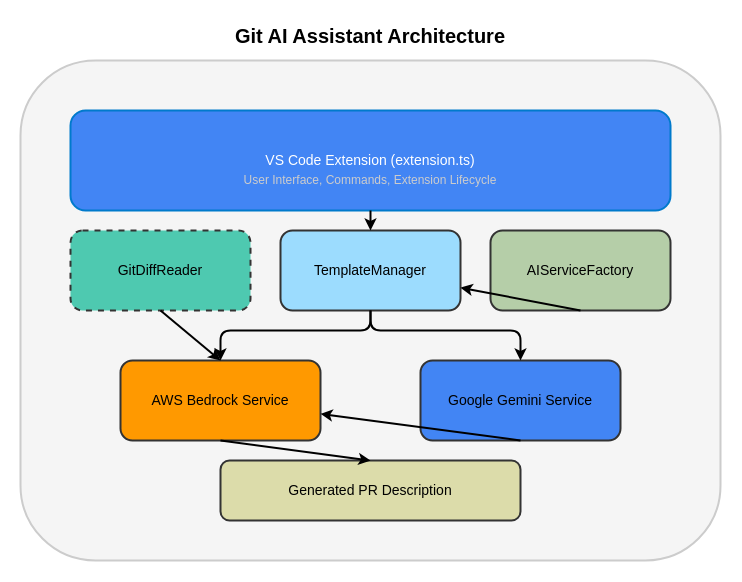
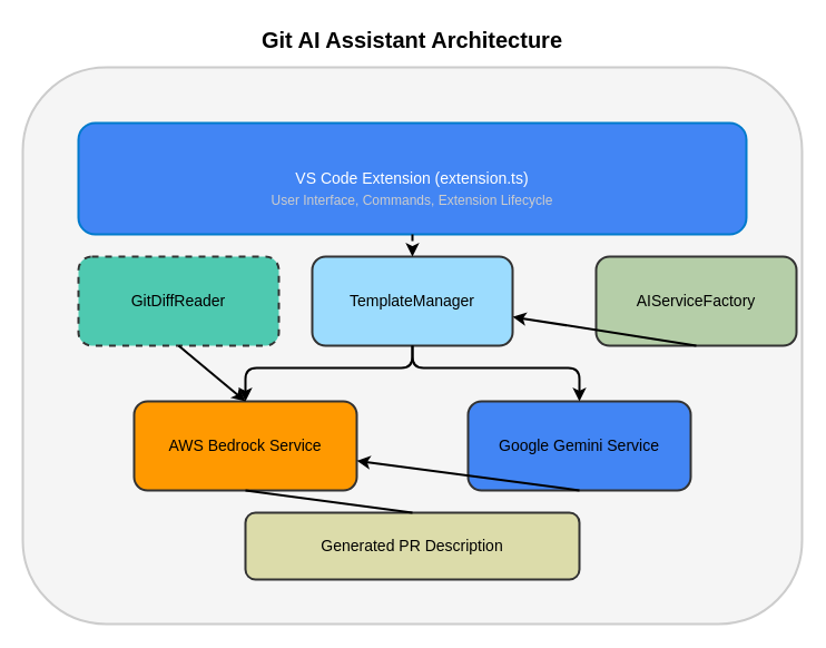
  <mxCell id="0" />
  <mxCell id="1" parent="0" />
  <mxCell id="2" value="" style="rounded=1;whiteSpace=wrap;html=1;fillColor=#F5F5F5;strokeColor=#CCCCCC;strokeWidth=2;" vertex="1" parent="1"><mxGeometry x="20" y="60" width="700" height="500" as="geometry" /></mxCell>
  <mxCell id="3" value="Git AI Assistant Architecture" style="text;html=1;strokeColor=none;fillColor=none;align=center;verticalAlign=middle;whiteSpace=wrap;rounded=0;fontSize=20;fontStyle=1;" vertex="1" parent="1"><mxGeometry x="220" y="20" width="300" height="30" as="geometry" /></mxCell>
  <mxCell id="4" value="VS Code Extension (extension.ts)" style="rounded=1;whiteSpace=wrap;html=1;fillColor=#4285f4;strokeColor=#007ACC;strokeWidth=2;fontColor=#FFFFFF;fontSize=14;align=center;" vertex="1" parent="1"><mxGeometry x="70" y="110" width="600" height="100" as="geometry" /></mxCell>
  <mxCell id="5" value="User Interface, Commands, Extension Lifecycle" style="text;html=1;strokeColor=none;fillColor=none;align=center;verticalAlign=middle;whiteSpace=wrap;rounded=0;fontSize=12;fontColor=#CCCCCC;" vertex="1" parent="1"><mxGeometry x="170" y="170" width="400" height="20" as="geometry" /></mxCell>
  <mxCell id="6" value="GitDiffReader" style="rounded=1;whiteSpace=wrap;html=1;fillColor=#4EC9B0;strokeColor=#333333;strokeWidth=2;fontSize=14;dashed=1;" vertex="1" parent="1"><mxGeometry x="70" y="230" width="180" height="80" as="geometry" /></mxCell>
  <mxCell id="7" value="TemplateManager" style="rounded=1;whiteSpace=wrap;html=1;fillColor=#9CDCFE;strokeColor=#333333;strokeWidth=2;fontSize=14;" vertex="1" parent="1"><mxGeometry x="280" y="230" width="180" height="80" as="geometry" /></mxCell>
- <mxCell id="8" value="AIServiceFactory" style="rounded=1;whiteSpace=wrap;html=1;fillColor=#B5CEA8;strokeColor=#333333;strokeWidth=2;fontSize=14;" vertex="1" parent="1"><mxGeometry x="490" y="230" width="180" height="80" as="geometry" /></mxCell>
+ <mxCell id="8" value="AIServiceFactory" style="rounded=1;whiteSpace=wrap;html=1;fillColor=#B5CEA8;strokeColor=#333333;strokeWidth=2;fontSize=14;" vertex="1" parent="1"><mxGeometry x="535" y="230" width="180" height="80" as="geometry" /></mxCell>
  <mxCell id="9" value="AWS Bedrock Service" style="rounded=1;whiteSpace=wrap;html=1;fillColor=#FF9900;strokeColor=#333333;strokeWidth=2;fontSize=14;" vertex="1" parent="1"><mxGeometry x="120" y="360" width="200" height="80" as="geometry" /></mxCell>
  <mxCell id="10" value="Google Gemini Service" style="rounded=1;whiteSpace=wrap;html=1;fillColor=#4285F4;strokeColor=#333333;strokeWidth=2;fontSize=14;" vertex="1" parent="1"><mxGeometry x="420" y="360" width="200" height="80" as="geometry" /></mxCell>
  <mxCell id="11" value="Generated PR Description" style="rounded=1;whiteSpace=wrap;html=1;fillColor=#DCDCAA;strokeColor=#333333;strokeWidth=2;fontSize=14;" vertex="1" parent="1"><mxGeometry x="220" y="460" width="300" height="60" as="geometry" /></mxCell>
- <mxCell id="12" value="" style="endArrow=classic;html=1;strokeWidth=2;exitX=0.5;exitY=1;exitDx=0;exitDy=0;entryX=0.5;entryY=0;entryDx=0;entryDy=0;" edge="1" parent="1" source="4" target="7"><mxGeometry width="50" height="50" relative="1" as="geometry"><mxPoint x="370" y="220" as="sourcePoint" /><mxPoint x="420" y="170" as="targetPoint" /></mxGeometry></mxCell>
+ <mxCell id="12" value="" style="endArrow=classic;html=1;strokeWidth=2;exitX=0.5;exitY=1;exitDx=0;exitDy=0;entryX=0.5;entryY=0;entryDx=0;entryDy=0;dashed=1;" edge="1" parent="1" source="4" target="7"><mxGeometry width="50" height="50" relative="1" as="geometry"><mxPoint x="370" y="220" as="sourcePoint" /><mxPoint x="420" y="170" as="targetPoint" /></mxGeometry></mxCell>
  <mxCell id="13" value="" style="endArrow=classic;html=1;strokeWidth=2;exitX=0.5;exitY=1;exitDx=0;exitDy=0;entryX=0.5;entryY=0;entryDx=0;entryDy=0;" edge="1" parent="1" source="6" target="9"><mxGeometry width="50" height="50" relative="1" as="geometry"><mxPoint x="160" y="320" as="sourcePoint" /><mxPoint x="210" y="270" as="targetPoint" /></mxGeometry></mxCell>
  <mxCell id="14" value="" style="endArrow=classic;html=1;strokeWidth=2;exitX=0.5;exitY=1;exitDx=0;exitDy=0;entryX=0.5;entryY=0;entryDx=0;entryDy=0;" edge="1" parent="1" source="7" target="9"><mxGeometry width="50" height="50" relative="1" as="geometry"><mxPoint x="370" y="320" as="sourcePoint" /><mxPoint x="220" y="360" as="targetPoint" /><Array as="points"><mxPoint x="370" y="330" /><mxPoint x="220" y="330" /></Array></mxGeometry></mxCell>
  <mxCell id="15" value="" style="endArrow=classic;html=1;strokeWidth=2;exitX=0.5;exitY=1;exitDx=0;exitDy=0;entryX=0.5;entryY=0;entryDx=0;entryDy=0;" edge="1" parent="1" source="7" target="10"><mxGeometry width="50" height="50" relative="1" as="geometry"><mxPoint x="370" y="320" as="sourcePoint" /><mxPoint x="520" y="360" as="targetPoint" /><Array as="points"><mxPoint x="370" y="330" /><mxPoint x="520" y="330" /></Array></mxGeometry></mxCell>
  <mxCell id="16" value="" style="endArrow=classic;html=1;strokeWidth=2;exitX=0.5;exitY=1;exitDx=0;exitDy=0;" edge="1" parent="1" source="8" target="7"><mxGeometry width="50" height="50" relative="1" as="geometry"><mxPoint x="580" y="320" as="sourcePoint" /><mxPoint x="520" y="360" as="targetPoint" /></mxGeometry></mxCell>
- <mxCell id="17" value="" style="endArrow=classic;html=1;strokeWidth=2;exitX=0.5;exitY=1;exitDx=0;exitDy=0;entryX=0.5;entryY=0;entryDx=0;entryDy=0;" edge="1" parent="1" source="9" target="11"><mxGeometry width="50" height="50" relative="1" as="geometry"><mxPoint x="220" y="450" as="sourcePoint" /><mxPoint x="370" y="460" as="targetPoint" /></mxGeometry></mxCell>
+ <mxCell id="17" value="" style="endArrow=none;html=1;strokeWidth=2;exitX=0.5;exitY=1;exitDx=0;exitDy=0;entryX=0.5;entryY=0;entryDx=0;entryDy=0;" edge="1" parent="1" source="9" target="11"><mxGeometry width="50" height="50" relative="1" as="geometry"><mxPoint x="220" y="450" as="sourcePoint" /><mxPoint x="370" y="460" as="targetPoint" /></mxGeometry></mxCell>
  <mxCell id="18" value="" style="endArrow=classic;html=1;strokeWidth=2;exitX=0.5;exitY=1;exitDx=0;exitDy=0;" edge="1" parent="1" source="10" target="9"><mxGeometry width="50" height="50" relative="1" as="geometry"><mxPoint x="520" y="450" as="sourcePoint" /><mxPoint x="370" y="460" as="targetPoint" /></mxGeometry></mxCell>
